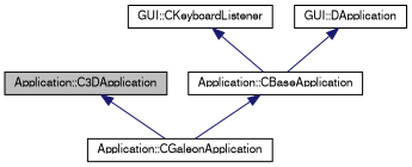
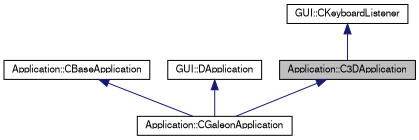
  digraph {
    node [color=black fillcolor=white fontname=FreeSans fontsize=10 shape=record style=filled]
    edge [color=midnightblue dir=back fontname=FreeSans fontsize=10 labelfontname=FreeSans labelfontsize=10 style=solid]
    n1 [fillcolor=grey75 fontcolor=black height=0.2 label="Application::C3DApplication" width=0.4]
    n2 [height=0.2 label="Application::CGaleonApplication" width=0.4]
    n3 [height=0.2 label="Application::CBaseApplication" width=0.4]
    n4 [height=0.2 label="GUI::CKeyboardListener" width=0.4]
    n5 [height=0.2 label="GUI::DApplication" width=0.4]
    n1 -> n2
    n3 -> n2
-   n4 -> n3
-   n5 -> n3
+   n4 -> n1
+   n5 -> n2
  }
